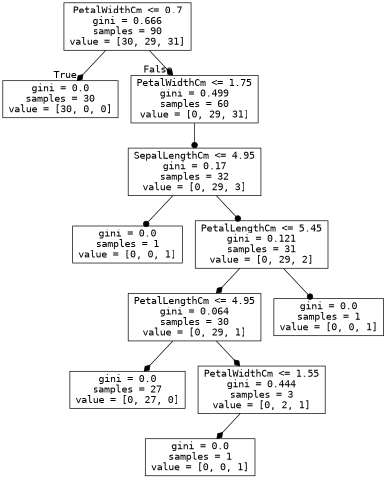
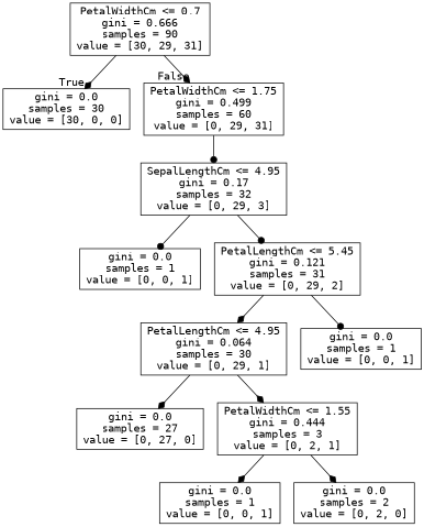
  digraph {
    fontname="DejaVu Sans Mono"
    node [fontname="DejaVu Sans Mono" shape=box]
    edge [arrowhead=diamond fontname="DejaVu Sans Mono"]
    n1 [label="PetalWidthCm <= 0.7\ngini = 0.666\nsamples = 90\nvalue = [30, 29, 31]"]
    n2 [label="gini = 0.0\nsamples = 30\nvalue = [30, 0, 0]"]
    n3 [label="PetalWidthCm <= 1.75\ngini = 0.499\nsamples = 60\nvalue = [0, 29, 31]"]
    n4 [label="SepalLengthCm <= 4.95\ngini = 0.17\nsamples = 32\nvalue = [0, 29, 3]"]
    n5 [label="gini = 0.0\nsamples = 1\nvalue = [0, 0, 1]"]
    n6 [label="PetalLengthCm <= 5.45\ngini = 0.121\nsamples = 31\nvalue = [0, 29, 2]"]
    n7 [label="PetalLengthCm <= 4.95\ngini = 0.064\nsamples = 30\nvalue = [0, 29, 1]"]
    n8 [label="gini = 0.0\nsamples = 1\nvalue = [0, 0, 1]"]
    n9 [label="gini = 0.0\nsamples = 27\nvalue = [0, 27, 0]"]
    n10 [label="PetalWidthCm <= 1.55\ngini = 0.444\nsamples = 3\nvalue = [0, 2, 1]"]
    n11 [label="gini = 0.0\nsamples = 1\nvalue = [0, 0, 1]"]
+   n12 [label="gini = 0.0\nsamples = 2\nvalue = [0, 2, 0]"]
    n1 -> n2 [headlabel=True labelangle=45 labeldistance=2.5]
    n1 -> n3 [headlabel=False labelangle=-45 labeldistance=2.5]
    n3 -> n4 [arrowhead=dot]
    n4 -> n5 [arrowhead=dot]
    n4 -> n6 [arrowhead=dot]
    n6 -> n7
    n6 -> n8 [arrowhead=dot]
    n7 -> n9
    n7 -> n10
    n10 -> n11
+   n10 -> n12
  }
